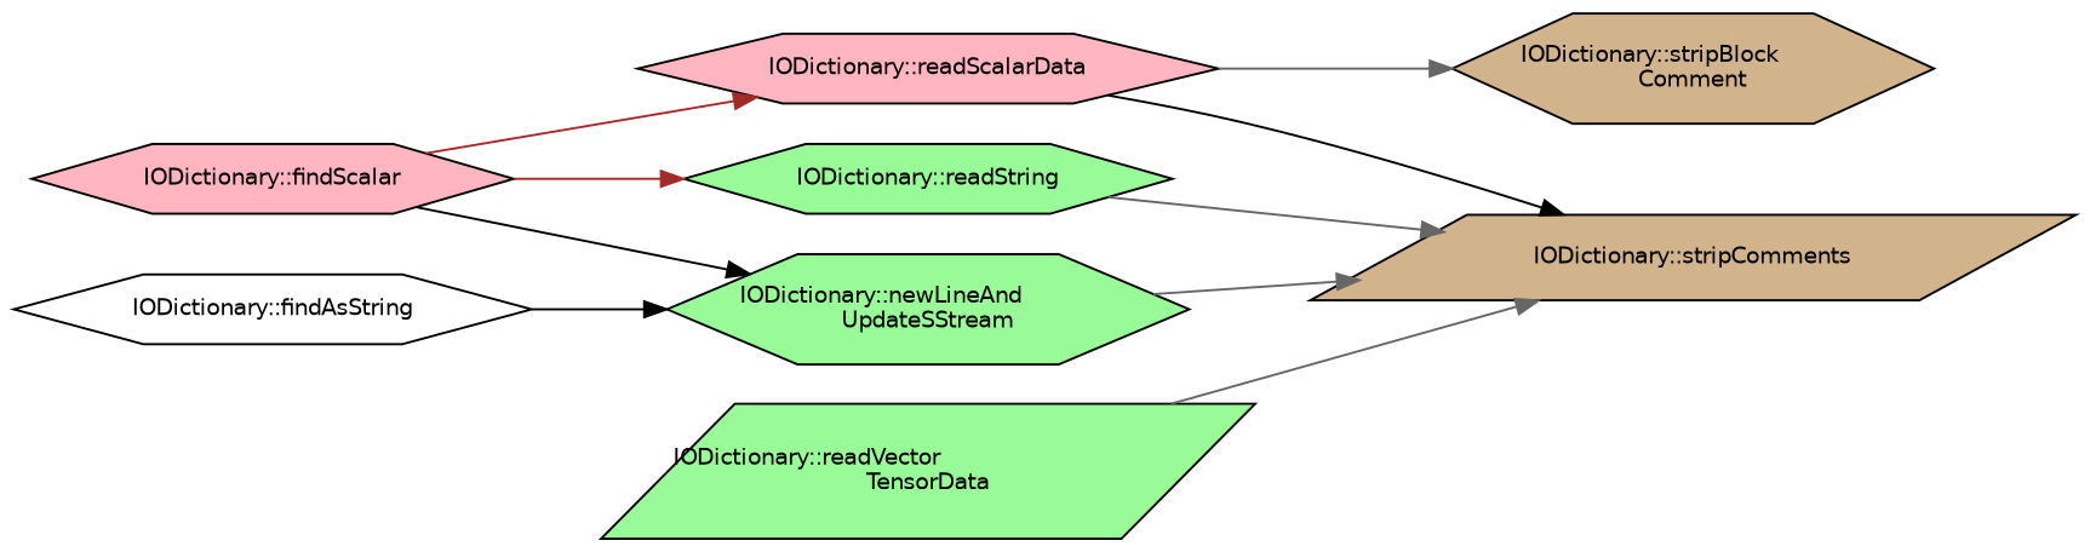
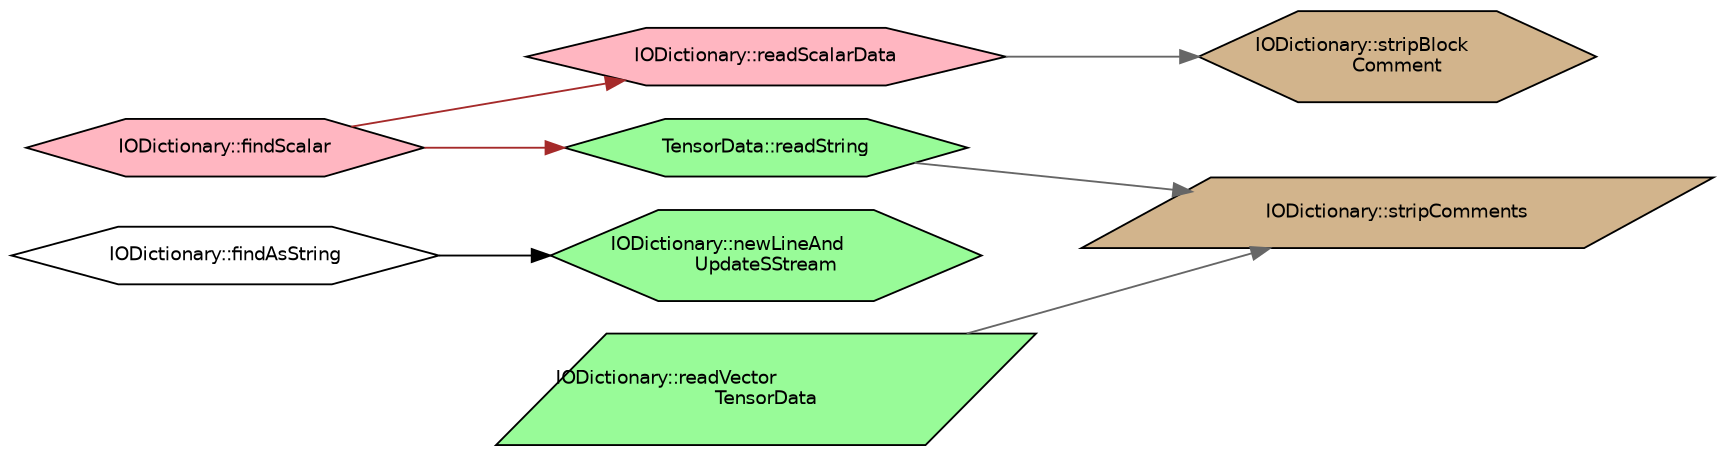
  digraph {
    fontname="DejaVu Sans"
    rankdir=RL
    node [color=black fillcolor=palegreen fontname="DejaVu Sans" fontsize=10 shape=hexagon style=filled]
    edge [color=gray40 dir=back fontname="DejaVu Sans" fontsize=10 labelfontname=Helvetica labelfontsize=10 style=solid]
    n1 [fillcolor=tan fontcolor=black height=0.2 label="IODictionary::stripBlock\lComment" width=0.4]
    n2 [fillcolor=lightpink height=0.2 label="IODictionary::readScalarData" width=0.4]
    n3 [fillcolor=tan height=0.2 label="IODictionary::stripComments" shape=parallelogram width=0.4]
    n4 [height=0.2 label="IODictionary::newLineAnd\lUpdateSStream" width=0.4]
-   n5 [height=0.2 label="IODictionary::readString" width=0.4]
+   n5 [height=0.2 label="TensorData::readString" width=0.4]
    n6 [height=0.2 label="IODictionary::readVector\lTensorData" shape=parallelogram width=0.4]
    n7 [fillcolor=white height=0.2 label="IODictionary::findAsString" width=0.4]
    n8 [fillcolor=lightpink height=0.2 label="IODictionary::findScalar" width=0.4]
    n1 -> n2
    n2 -> n8 [color=brown]
-   n3 -> n2 [color=black]
-   n3 -> n4
    n3 -> n5
    n3 -> n6
    n4 -> n7 [color=black]
-   n4 -> n8 [color=black]
    n5 -> n8 [color=brown]
  }
